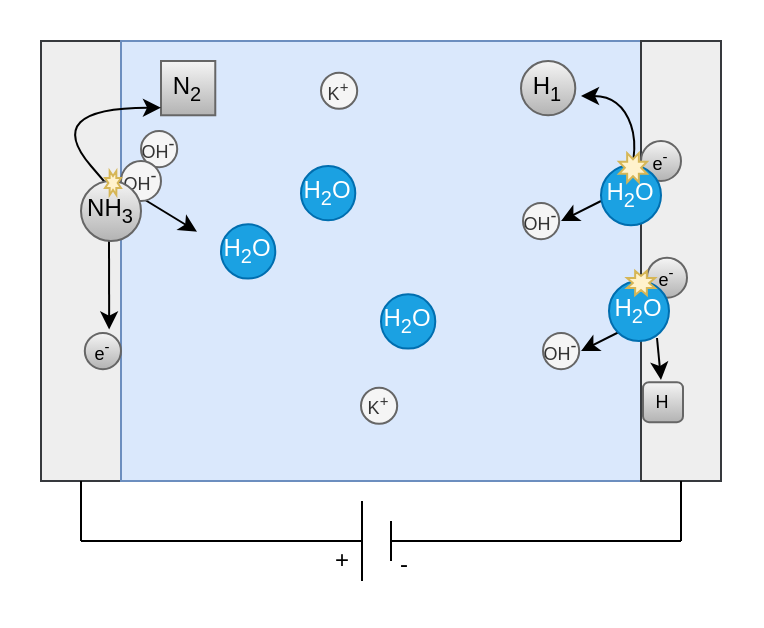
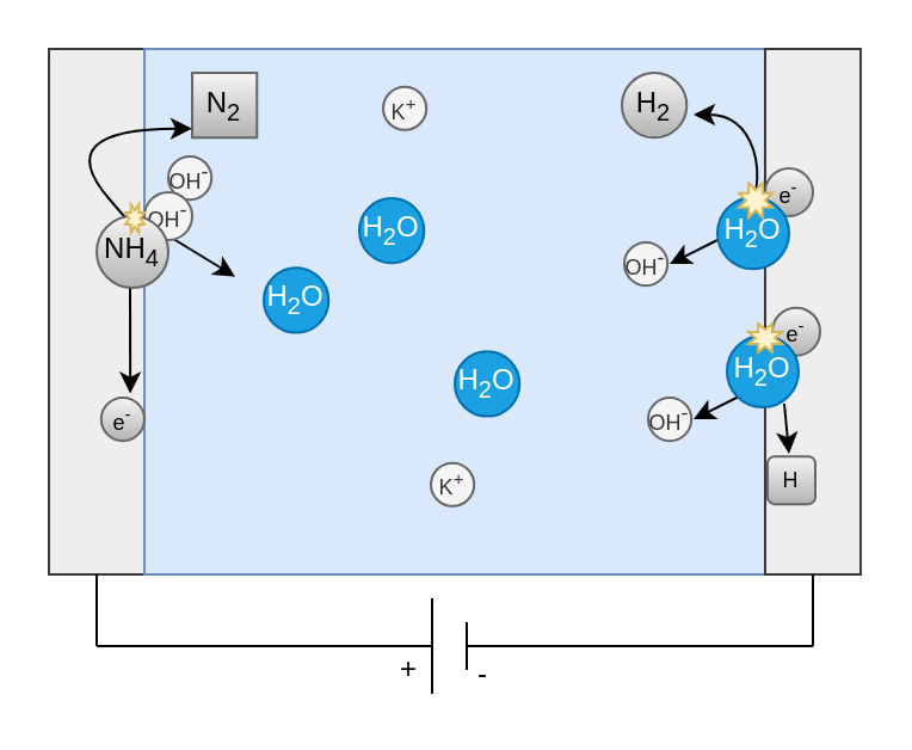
  <mxCell id="0" />
  <mxCell id="1" parent="0" />
  <mxCell id="2" value="" style="rounded=0;whiteSpace=wrap;html=1;labelBackgroundColor=#FFE599;fontSize=9;align=center;fillColor=#eeeeee;strokeColor=#36393d;" parent="1" vertex="1"><mxGeometry x="20" y="20" width="40" height="220" as="geometry" /></mxCell>
  <mxCell id="3" value="" style="group" parent="1" vertex="1" connectable="0"><mxGeometry x="20" y="30" width="320" height="210" as="geometry" /></mxCell>
  <mxCell id="4" value="" style="rounded=0;whiteSpace=wrap;html=1;labelBackgroundColor=#FFE599;fontSize=9;align=center;fillColor=#dae8fc;strokeColor=#6c8ebf;" parent="3" vertex="1"><mxGeometry x="40" y="-10" width="260" height="220" as="geometry" /></mxCell>
  <mxCell id="5" value="OH&lt;sup style=&quot;font-size: 9px;&quot;&gt;-&lt;/sup&gt;" style="ellipse;whiteSpace=wrap;html=1;aspect=fixed;fontSize=9;align=center;fillColor=#f5f5f5;strokeColor=#666666;fontColor=#333333;" parent="3" vertex="1"><mxGeometry x="50" y="35.0" width="18.095" height="18.095" as="geometry" /></mxCell>
  <mxCell id="6" value="H&lt;sub&gt;2&lt;/sub&gt;O" style="ellipse;whiteSpace=wrap;html=1;aspect=fixed;fillColor=#1ba1e2;strokeColor=#006EAF;fontColor=#ffffff;" parent="3" vertex="1"><mxGeometry x="90" y="81.667" width="27.143" height="27.143" as="geometry" /></mxCell>
  <mxCell id="7" value="" style="endArrow=classic;html=1;fontSize=9;fontColor=#000000;exitX=1;exitY=0.5;exitDx=0;exitDy=0;" parent="3" edge="1"><mxGeometry width="50" height="50" relative="1" as="geometry"><mxPoint x="48" y="67" as="sourcePoint" /><mxPoint x="78" y="85.333" as="targetPoint" /></mxGeometry></mxCell>
  <mxCell id="8" value="H&lt;sub&gt;2&lt;/sub&gt;O" style="ellipse;whiteSpace=wrap;html=1;aspect=fixed;fillColor=#1ba1e2;strokeColor=#006EAF;fontColor=#ffffff;" parent="3" vertex="1"><mxGeometry x="130" y="52.5" width="27.143" height="27.143" as="geometry" /></mxCell>
  <mxCell id="9" value="N&lt;sub&gt;2&lt;/sub&gt;" style="whiteSpace=wrap;html=1;aspect=fixed;fillColor=#f5f5f5;strokeColor=#666666;gradientColor=#b3b3b3;rounded=0;" parent="3" vertex="1"><mxGeometry x="60" width="27.143" height="27.143" as="geometry" /></mxCell>
  <mxCell id="10" value="K&lt;sup&gt;+&lt;/sup&gt;" style="ellipse;whiteSpace=wrap;html=1;aspect=fixed;fontSize=9;align=center;fillColor=#f5f5f5;strokeColor=#666666;fontColor=#333333;" parent="3" vertex="1"><mxGeometry x="140" y="5.833" width="18.095" height="18.095" as="geometry" /></mxCell>
  <mxCell id="11" value="K&lt;sup&gt;+&lt;/sup&gt;" style="ellipse;whiteSpace=wrap;html=1;aspect=fixed;fontSize=9;align=center;fillColor=#f5f5f5;strokeColor=#666666;fontColor=#333333;" parent="3" vertex="1"><mxGeometry x="160" y="163.333" width="18.095" height="18.095" as="geometry" /></mxCell>
  <mxCell id="12" value="" style="curved=1;endArrow=classic;html=1;fontSize=9;" parent="3" edge="1"><mxGeometry width="50" height="50" relative="1" as="geometry"><mxPoint x="290" y="70" as="sourcePoint" /><mxPoint x="270" y="17.5" as="targetPoint" /><Array as="points"><mxPoint x="290" y="70.0" /><mxPoint x="300" y="46.667" /><mxPoint x="290" y="17.5" /><mxPoint x="270" y="17.5" /></Array></mxGeometry></mxCell>
- <mxCell id="13" value="H&lt;sub&gt;1&lt;/sub&gt;" style="ellipse;whiteSpace=wrap;html=1;aspect=fixed;gradientColor=#b3b3b3;fillColor=#f5f5f5;strokeColor=#666666;" parent="3" vertex="1"><mxGeometry x="240" width="27.143" height="27.143" as="geometry" /></mxCell>
+ <mxCell id="13" value="H&lt;sub&gt;2&lt;/sub&gt;" style="ellipse;whiteSpace=wrap;html=1;aspect=fixed;gradientColor=#b3b3b3;fillColor=#f5f5f5;strokeColor=#666666;" parent="3" vertex="1"><mxGeometry x="240" width="27.143" height="27.143" as="geometry" /></mxCell>
  <mxCell id="14" value="e&lt;sup&gt;-&lt;/sup&gt;" style="ellipse;whiteSpace=wrap;html=1;aspect=fixed;fontSize=9;align=center;fillColor=#f5f5f5;strokeColor=#666666;fontColor=#333333;" parent="3" vertex="1"><mxGeometry x="300" y="105.0" width="18.095" height="18.095" as="geometry" /></mxCell>
  <mxCell id="15" value="e&lt;sup&gt;-&lt;/sup&gt;" style="ellipse;whiteSpace=wrap;html=1;aspect=fixed;fontSize=9;align=center;gradientColor=#b3b3b3;fillColor=#f5f5f5;strokeColor=#666666;" parent="3" vertex="1"><mxGeometry x="21.9" y="135.997" width="18.095" height="18.095" as="geometry" /></mxCell>
  <mxCell id="16" value="" style="curved=1;endArrow=classic;html=1;fontSize=9;" parent="3" edge="1"><mxGeometry width="50" height="50" relative="1" as="geometry"><mxPoint x="30" y="58.333" as="sourcePoint" /><mxPoint x="60" y="23.333" as="targetPoint" /><Array as="points"><mxPoint x="50" y="81.667" /><mxPoint y="23.333" /></Array></mxGeometry></mxCell>
  <mxCell id="17" value="" style="endArrow=classic;html=1;fontSize=9;exitX=0.6;exitY=1.067;exitDx=0;exitDy=0;exitPerimeter=0;entryX=0.078;entryY=0.542;entryDx=0;entryDy=0;entryPerimeter=0;" parent="3" edge="1"><mxGeometry width="50" height="50" relative="1" as="geometry"><mxPoint x="34" y="89.845" as="sourcePoint" /><mxPoint x="34.08" y="134.26" as="targetPoint" /></mxGeometry></mxCell>
  <mxCell id="18" value="H&lt;sub&gt;2&lt;/sub&gt;O" style="ellipse;whiteSpace=wrap;html=1;aspect=fixed;fillColor=#1ba1e2;strokeColor=#006EAF;fontColor=#ffffff;" parent="3" vertex="1"><mxGeometry x="170" y="116.667" width="27.143" height="27.143" as="geometry" /></mxCell>
  <mxCell id="19" value="" style="group" parent="3" vertex="1" connectable="0"><mxGeometry x="241" y="70.0" width="39" height="19.095" as="geometry" /></mxCell>
  <mxCell id="20" value="OH&lt;sup style=&quot;font-size: 9px;&quot;&gt;-&lt;/sup&gt;" style="ellipse;whiteSpace=wrap;html=1;aspect=fixed;fontSize=9;align=center;fillColor=#f5f5f5;strokeColor=#666666;fontColor=#333333;" parent="19" vertex="1"><mxGeometry y="1" width="18.095" height="18.095" as="geometry" /></mxCell>
  <mxCell id="21" value="" style="endArrow=classic;html=1;fontSize=9;" parent="19" edge="1"><mxGeometry width="50" height="50" relative="1" as="geometry"><mxPoint x="39" as="sourcePoint" /><mxPoint x="19" y="10.0" as="targetPoint" /></mxGeometry></mxCell>
  <mxCell id="22" value="" style="group" parent="3" vertex="1" connectable="0"><mxGeometry x="251" y="135" width="39" height="19.095" as="geometry" /></mxCell>
  <mxCell id="23" value="OH&lt;sup style=&quot;font-size: 9px;&quot;&gt;-&lt;/sup&gt;" style="ellipse;whiteSpace=wrap;html=1;aspect=fixed;fontSize=9;align=center;fillColor=#f5f5f5;strokeColor=#666666;fontColor=#333333;" parent="22" vertex="1"><mxGeometry y="1" width="18.095" height="18.095" as="geometry" /></mxCell>
  <mxCell id="24" value="" style="endArrow=classic;html=1;fontSize=9;" parent="22" edge="1"><mxGeometry width="50" height="50" relative="1" as="geometry"><mxPoint x="39" as="sourcePoint" /><mxPoint x="19" y="10.0" as="targetPoint" /></mxGeometry></mxCell>
  <mxCell id="25" value="" style="group" parent="1" vertex="1" connectable="0"><mxGeometry x="300" y="70" width="60" height="170" as="geometry" /></mxCell>
  <mxCell id="26" value="" style="rounded=0;whiteSpace=wrap;html=1;labelBackgroundColor=#FFE599;fontSize=9;align=center;fillColor=#eeeeee;strokeColor=#36393d;" parent="25" vertex="1"><mxGeometry x="20" y="-50" width="40" height="220" as="geometry" /></mxCell>
  <mxCell id="27" value="e&lt;sup&gt;-&lt;/sup&gt;" style="ellipse;whiteSpace=wrap;html=1;aspect=fixed;fontSize=9;align=center;fillColor=#f5f5f5;strokeColor=#666666;gradientColor=#b3b3b3;" parent="25" vertex="1"><mxGeometry x="20" width="20" height="20" as="geometry" /></mxCell>
  <mxCell id="28" value="H&lt;sub&gt;2&lt;/sub&gt;O" style="ellipse;whiteSpace=wrap;html=1;aspect=fixed;fillColor=#1ba1e2;strokeColor=#006EAF;fontColor=#ffffff;" parent="25" vertex="1"><mxGeometry y="12.143" width="30" height="30" as="geometry" /></mxCell>
  <mxCell id="29" value="" style="verticalLabelPosition=bottom;verticalAlign=top;shape=mxgraph.basic.8_point_star;labelBackgroundColor=#FFE599;fillColor=#fff2cc;strokeColor=#d6b656;" parent="25" vertex="1"><mxGeometry x="9" y="6.071" width="14" height="14.571" as="geometry" /></mxCell>
  <mxCell id="30" value="e&lt;sup&gt;-&lt;/sup&gt;" style="ellipse;whiteSpace=wrap;html=1;aspect=fixed;fontSize=9;align=center;fillColor=#f5f5f5;strokeColor=#666666;gradientColor=#b3b3b3;" parent="25" vertex="1"><mxGeometry x="23" y="58.357" width="20" height="20" as="geometry" /></mxCell>
  <mxCell id="31" value="H" style="whiteSpace=wrap;html=1;aspect=fixed;fontSize=9;align=center;fillColor=#f5f5f5;strokeColor=#666666;gradientColor=#b3b3b3;rounded=1;" parent="25" vertex="1"><mxGeometry x="21" y="120.571" width="20" height="20" as="geometry" /></mxCell>
  <mxCell id="32" value="" style="endArrow=classic;html=1;fontSize=9;exitX=0.6;exitY=1.067;exitDx=0;exitDy=0;exitPerimeter=0;" parent="25" edge="1"><mxGeometry width="50" height="50" relative="1" as="geometry"><mxPoint x="28" y="98.496" as="sourcePoint" /><mxPoint x="30" y="119.467" as="targetPoint" /></mxGeometry></mxCell>
  <mxCell id="33" value="" style="group" parent="1" vertex="1" connectable="0"><mxGeometry x="40" y="80" width="40" height="40" as="geometry" /></mxCell>
  <mxCell id="34" value="OH&lt;sup style=&quot;font-size: 9px;&quot;&gt;-&lt;/sup&gt;" style="ellipse;whiteSpace=wrap;html=1;aspect=fixed;fontSize=9;align=center;fillColor=#f5f5f5;strokeColor=#666666;fontColor=#333333;" parent="33" vertex="1"><mxGeometry x="20" width="20" height="20" as="geometry" /></mxCell>
- <mxCell id="35" value="NH&lt;sub&gt;3&lt;/sub&gt;" style="ellipse;whiteSpace=wrap;html=1;aspect=fixed;gradientColor=#b3b3b3;fillColor=#f5f5f5;strokeColor=#666666;" parent="33" vertex="1"><mxGeometry y="10" width="30" height="30" as="geometry" /></mxCell>
+ <mxCell id="35" value="NH&lt;sub&gt;4&lt;/sub&gt;" style="ellipse;whiteSpace=wrap;html=1;aspect=fixed;gradientColor=#b3b3b3;fillColor=#f5f5f5;strokeColor=#666666;" parent="33" vertex="1"><mxGeometry y="10" width="30" height="30" as="geometry" /></mxCell>
  <mxCell id="36" value="" style="verticalLabelPosition=bottom;verticalAlign=top;shape=mxgraph.basic.8_point_star;labelBackgroundColor=#FFE599;fillColor=#fff2cc;strokeColor=#d6b656;" parent="33" vertex="1"><mxGeometry x="12" y="5" width="8" height="12" as="geometry" /></mxCell>
  <mxCell id="37" value="H&lt;sub&gt;2&lt;/sub&gt;O" style="ellipse;whiteSpace=wrap;html=1;aspect=fixed;fillColor=#1ba1e2;strokeColor=#006EAF;fontColor=#ffffff;" parent="1" vertex="1"><mxGeometry x="304" y="140" width="30" height="30" as="geometry" /></mxCell>
  <mxCell id="38" value="" style="verticalLabelPosition=bottom;verticalAlign=top;shape=mxgraph.basic.8_point_star;labelBackgroundColor=#FFE599;fillColor=#fff2cc;strokeColor=#d6b656;" parent="1" vertex="1"><mxGeometry x="313" y="135" width="14" height="12" as="geometry" /></mxCell>
  <mxCell id="39" value="" style="endArrow=none;html=1;fontSize=9;" parent="1" edge="1"><mxGeometry width="50" height="50" relative="1" as="geometry"><mxPoint x="40" y="270" as="sourcePoint" /><mxPoint x="40" y="240" as="targetPoint" /></mxGeometry></mxCell>
  <mxCell id="40" value="" style="endArrow=none;html=1;fontSize=9;entryX=0.75;entryY=0;entryDx=0;entryDy=0;entryPerimeter=0;" parent="1" target="43" edge="1"><mxGeometry width="50" height="50" relative="1" as="geometry"><mxPoint x="40" y="270" as="sourcePoint" /><mxPoint x="190" y="270" as="targetPoint" /></mxGeometry></mxCell>
  <mxCell id="41" value="" style="endArrow=none;html=1;fontSize=9;" parent="1" edge="1"><mxGeometry width="50" height="50" relative="1" as="geometry"><mxPoint x="180.5" y="290" as="sourcePoint" /><mxPoint x="180.5" y="250" as="targetPoint" /></mxGeometry></mxCell>
  <mxCell id="42" value="" style="endArrow=none;html=1;fontSize=9;" parent="1" edge="1"><mxGeometry width="50" height="50" relative="1" as="geometry"><mxPoint x="195" y="280" as="sourcePoint" /><mxPoint x="195" y="260" as="targetPoint" /><Array as="points"><mxPoint x="195" y="260" /></Array></mxGeometry></mxCell>
  <mxCell id="43" value="+" style="text;html=1;strokeColor=none;fillColor=none;align=center;verticalAlign=middle;whiteSpace=wrap;rounded=0;labelBackgroundColor=none;fontSize=12;fontColor=#000000;" parent="1" vertex="1"><mxGeometry x="151" y="270" width="40" height="20" as="geometry" /></mxCell>
  <mxCell id="44" value="-" style="text;html=1;strokeColor=none;fillColor=none;align=center;verticalAlign=middle;whiteSpace=wrap;rounded=0;labelBackgroundColor=none;fontSize=12;fontColor=#000000;" parent="1" vertex="1"><mxGeometry x="182" y="272" width="40" height="20" as="geometry" /></mxCell>
  <mxCell id="45" value="" style="endArrow=none;html=1;fontSize=9;exitX=0.125;exitY=-0.05;exitDx=0;exitDy=0;exitPerimeter=0;" parent="1" edge="1"><mxGeometry width="50" height="50" relative="1" as="geometry"><mxPoint x="195" y="270" as="sourcePoint" /><mxPoint x="340" y="270" as="targetPoint" /></mxGeometry></mxCell>
  <mxCell id="46" value="" style="endArrow=none;html=1;fontSize=9;" parent="1" edge="1"><mxGeometry width="50" height="50" relative="1" as="geometry"><mxPoint x="340" y="270" as="sourcePoint" /><mxPoint x="340" y="240" as="targetPoint" /></mxGeometry></mxCell>
